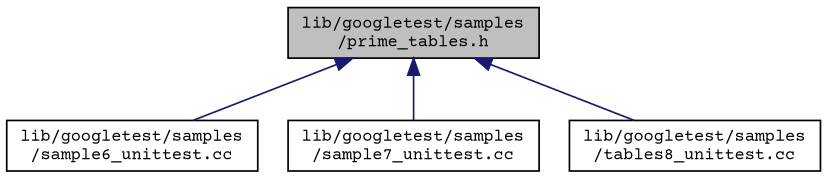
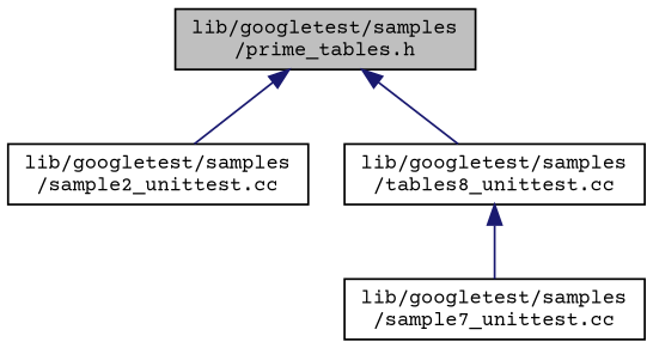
  digraph {
    fontname="Courier Prime"
    node [color=black fontname="Courier Prime" fontsize=10 shape=record]
    edge [color=midnightblue dir=back fontname="Courier Prime" fontsize=10 labelfontname=Helvetica labelfontsize=10 style=solid]
    n1 [fillcolor=grey75 fontcolor=black height=0.2 label="lib/googletest/samples\l/prime_tables.h" style=filled width=0.4]
-   n2 [height=0.2 label="lib/googletest/samples\l/sample6_unittest.cc" width=0.4]
+   n2 [height=0.2 label="lib/googletest/samples\l/sample2_unittest.cc" width=0.4]
    n3 [height=0.2 label="lib/googletest/samples\l/sample7_unittest.cc" width=0.4]
    n4 [height=0.2 label="lib/googletest/samples\l/tables8_unittest.cc" width=0.4]
    n1 -> n2
-   n1 -> n3
+   n4 -> n3
    n1 -> n4
  }
